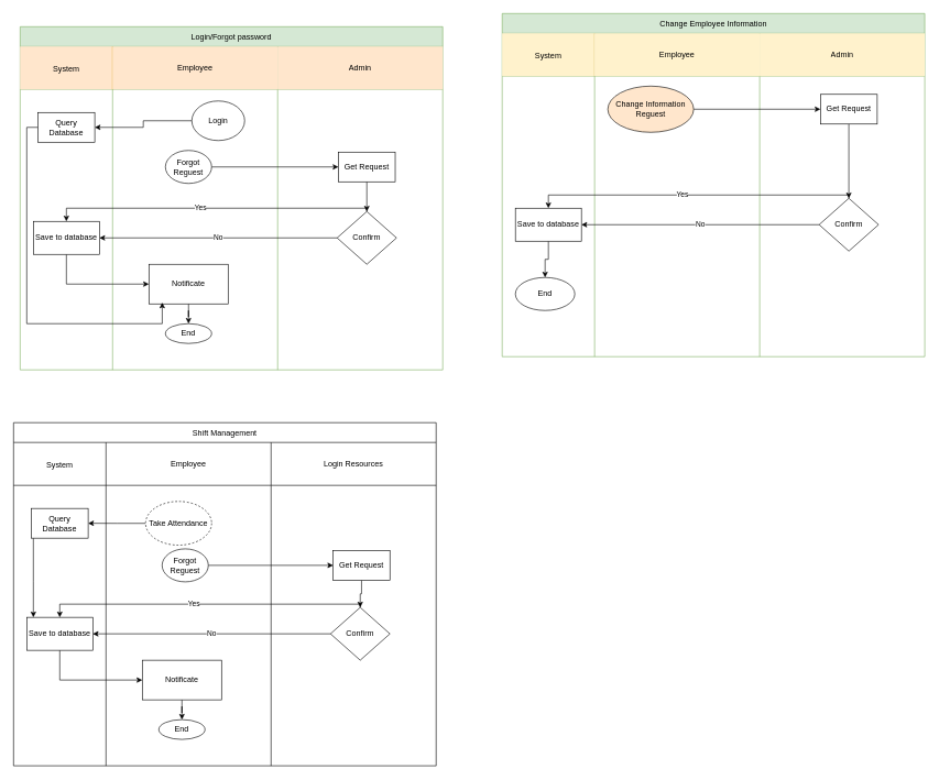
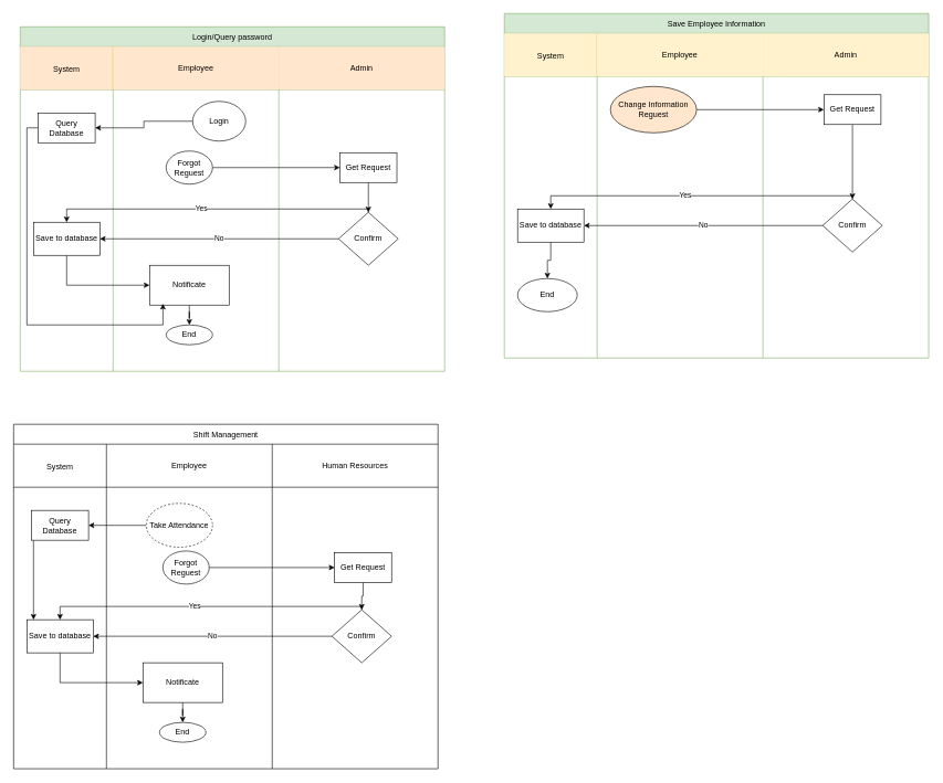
  <mxCell id="0" />
  <mxCell id="1" parent="0" />
- <mxCell id="2" value="Login/Forgot password" style="shape=table;startSize=30;container=1;collapsible=0;childLayout=tableLayout;fillColor=#d5e8d4;strokeColor=#82b366;" vertex="1" parent="1"><mxGeometry x="30" y="40" width="640" height="520" as="geometry" /></mxCell>
+ <mxCell id="2" value="Login/Query password" style="shape=table;startSize=30;container=1;collapsible=0;childLayout=tableLayout;fillColor=#d5e8d4;strokeColor=#82b366;" vertex="1" parent="1"><mxGeometry x="30" y="40" width="640" height="520" as="geometry" /></mxCell>
  <mxCell id="3" value="" style="shape=tableRow;horizontal=0;startSize=140;swimlaneHead=0;swimlaneBody=0;strokeColor=#d79b00;top=0;left=0;bottom=0;right=0;collapsible=0;dropTarget=0;fillColor=#ffe6cc;points=[[0,0.5],[1,0.5]];portConstraint=eastwest;" vertex="1" parent="2"><mxGeometry y="30" width="640" height="65" as="geometry" /></mxCell>
  <mxCell id="4" value="Employee" style="shape=partialRectangle;html=1;whiteSpace=wrap;connectable=0;strokeColor=#d79b00;overflow=hidden;fillColor=#ffe6cc;top=0;left=0;bottom=0;right=0;pointerEvents=1;" vertex="1" parent="3"><mxGeometry x="140" width="250" height="65" as="geometry"><mxRectangle width="250" height="65" as="alternateBounds" /></mxGeometry></mxCell>
  <mxCell id="5" value="Admin" style="shape=partialRectangle;html=1;whiteSpace=wrap;connectable=0;strokeColor=#d79b00;overflow=hidden;fillColor=#ffe6cc;top=0;left=0;bottom=0;right=0;pointerEvents=1;" vertex="1" parent="3"><mxGeometry x="390" width="250" height="65" as="geometry"><mxRectangle width="250" height="65" as="alternateBounds" /></mxGeometry></mxCell>
  <mxCell id="6" value="" style="shape=tableRow;horizontal=0;startSize=140;swimlaneHead=0;swimlaneBody=0;strokeColor=inherit;top=0;left=0;bottom=0;right=0;collapsible=0;dropTarget=0;fillColor=none;points=[[0,0.5],[1,0.5]];portConstraint=eastwest;" vertex="1" parent="2"><mxGeometry y="95" width="640" height="425" as="geometry" /></mxCell>
  <mxCell id="7" value="" style="shape=partialRectangle;html=1;whiteSpace=wrap;connectable=0;strokeColor=inherit;overflow=hidden;fillColor=none;top=0;left=0;bottom=0;right=0;pointerEvents=1;" vertex="1" parent="6"><mxGeometry x="140" width="250" height="425" as="geometry"><mxRectangle width="250" height="425" as="alternateBounds" /></mxGeometry></mxCell>
  <mxCell id="8" value="" style="shape=partialRectangle;html=1;whiteSpace=wrap;connectable=0;strokeColor=inherit;overflow=hidden;fillColor=none;top=0;left=0;bottom=0;right=0;pointerEvents=1;" vertex="1" parent="6"><mxGeometry x="390" width="250" height="425" as="geometry"><mxRectangle width="250" height="425" as="alternateBounds" /></mxGeometry></mxCell>
  <mxCell id="9" style="edgeStyle=orthogonalEdgeStyle;rounded=0;orthogonalLoop=1;jettySize=auto;html=1;exitX=1;exitY=0.5;exitDx=0;exitDy=0;entryX=0;entryY=0.5;entryDx=0;entryDy=0;" edge="1" parent="1" source="10" target="12"><mxGeometry relative="1" as="geometry"><mxPoint x="320" y="165" as="targetPoint" /></mxGeometry></mxCell>
  <mxCell id="10" value="Forgot Reguest" style="ellipse;whiteSpace=wrap;html=1;" vertex="1" parent="1"><mxGeometry x="250" y="227.5" width="70" height="50" as="geometry" /></mxCell>
  <mxCell id="11" style="edgeStyle=orthogonalEdgeStyle;rounded=0;orthogonalLoop=1;jettySize=auto;html=1;entryX=0.5;entryY=0;entryDx=0;entryDy=0;" edge="1" parent="1" source="12" target="17"><mxGeometry relative="1" as="geometry" /></mxCell>
  <mxCell id="12" value="Get Request" style="rounded=0;whiteSpace=wrap;html=1;" vertex="1" parent="1"><mxGeometry x="512" y="230" width="86" height="45" as="geometry" /></mxCell>
  <mxCell id="13" value="System" style="text;html=1;align=center;verticalAlign=middle;whiteSpace=wrap;rounded=0;" vertex="1" parent="1"><mxGeometry x="70" y="90" width="60" height="30" as="geometry" /></mxCell>
  <mxCell id="14" style="edgeStyle=orthogonalEdgeStyle;rounded=0;orthogonalLoop=1;jettySize=auto;html=1;entryX=0.5;entryY=0;entryDx=0;entryDy=0;" edge="1" parent="1" source="17" target="19"><mxGeometry relative="1" as="geometry"><Array as="points"><mxPoint x="555" y="315" /><mxPoint x="100" y="315" /></Array></mxGeometry></mxCell>
  <mxCell id="15" value="Yes" style="edgeLabel;html=1;align=center;verticalAlign=middle;resizable=0;points=[];" vertex="1" connectable="0" parent="14"><mxGeometry x="0.077" y="-1" relative="1" as="geometry"><mxPoint as="offset" /></mxGeometry></mxCell>
  <mxCell id="16" value="No" style="edgeStyle=orthogonalEdgeStyle;rounded=0;orthogonalLoop=1;jettySize=auto;html=1;entryX=1;entryY=0.5;entryDx=0;entryDy=0;" edge="1" parent="1" source="17" target="19"><mxGeometry relative="1" as="geometry" /></mxCell>
  <mxCell id="17" value="Confirm" style="rhombus;whiteSpace=wrap;html=1;" vertex="1" parent="1"><mxGeometry x="510" y="320" width="90" height="80" as="geometry" /></mxCell>
  <mxCell id="18" style="edgeStyle=orthogonalEdgeStyle;rounded=0;orthogonalLoop=1;jettySize=auto;html=1;" edge="1" parent="1" source="19" target="21"><mxGeometry relative="1" as="geometry"><Array as="points"><mxPoint x="100" y="430" /></Array></mxGeometry></mxCell>
  <mxCell id="19" value="Save to database" style="rounded=0;whiteSpace=wrap;html=1;" vertex="1" parent="1"><mxGeometry x="50" y="335" width="100" height="50" as="geometry" /></mxCell>
  <mxCell id="20" style="edgeStyle=orthogonalEdgeStyle;rounded=0;orthogonalLoop=1;jettySize=auto;html=1;" edge="1" parent="1" source="21" target="22"><mxGeometry relative="1" as="geometry" /></mxCell>
  <mxCell id="21" value="Notificate" style="rounded=0;whiteSpace=wrap;html=1;" vertex="1" parent="1"><mxGeometry x="225" y="400" width="120" height="60" as="geometry" /></mxCell>
  <mxCell id="22" value="End" style="ellipse;whiteSpace=wrap;html=1;" vertex="1" parent="1"><mxGeometry x="250" y="490" width="70" height="30" as="geometry" /></mxCell>
  <mxCell id="23" style="edgeStyle=orthogonalEdgeStyle;rounded=0;orthogonalLoop=1;jettySize=auto;html=1;" edge="1" parent="1" source="24" target="26"><mxGeometry relative="1" as="geometry" /></mxCell>
  <mxCell id="24" value="Login" style="ellipse;whiteSpace=wrap;html=1;" vertex="1" parent="1"><mxGeometry x="290" y="152.5" width="80" height="60" as="geometry" /></mxCell>
  <mxCell id="25" style="edgeStyle=orthogonalEdgeStyle;rounded=0;orthogonalLoop=1;jettySize=auto;html=1;entryX=0.168;entryY=0.967;entryDx=0;entryDy=0;entryPerimeter=0;" edge="1" parent="1" source="26" target="21"><mxGeometry relative="1" as="geometry"><mxPoint x="250" y="470" as="targetPoint" /><Array as="points"><mxPoint x="40" y="193" /><mxPoint x="40" y="490" /><mxPoint x="245" y="490" /></Array></mxGeometry></mxCell>
  <mxCell id="26" value="Query Database" style="rounded=0;whiteSpace=wrap;html=1;" vertex="1" parent="1"><mxGeometry x="57" y="170" width="86" height="45" as="geometry" /></mxCell>
- <mxCell id="27" value="Change Employee Information" style="shape=table;startSize=30;container=1;collapsible=0;childLayout=tableLayout;fillColor=#d5e8d4;strokeColor=#82b366;" vertex="1" parent="1"><mxGeometry x="760" y="20" width="640" height="520" as="geometry" /></mxCell>
+ <mxCell id="27" value="Save Employee Information" style="shape=table;startSize=30;container=1;collapsible=0;childLayout=tableLayout;fillColor=#d5e8d4;strokeColor=#82b366;" vertex="1" parent="1"><mxGeometry x="760" y="20" width="640" height="520" as="geometry" /></mxCell>
  <mxCell id="28" value="" style="shape=tableRow;horizontal=0;startSize=140;swimlaneHead=0;swimlaneBody=0;strokeColor=#d6b656;top=0;left=0;bottom=0;right=0;collapsible=0;dropTarget=0;fillColor=#fff2cc;points=[[0,0.5],[1,0.5]];portConstraint=eastwest;" vertex="1" parent="27"><mxGeometry y="30" width="640" height="65" as="geometry" /></mxCell>
  <mxCell id="29" value="Employee" style="shape=partialRectangle;html=1;whiteSpace=wrap;connectable=0;strokeColor=#d6b656;overflow=hidden;fillColor=#fff2cc;top=0;left=0;bottom=0;right=0;pointerEvents=1;" vertex="1" parent="28"><mxGeometry x="140" width="250" height="65" as="geometry"><mxRectangle width="250" height="65" as="alternateBounds" /></mxGeometry></mxCell>
  <mxCell id="30" value="Admin" style="shape=partialRectangle;html=1;whiteSpace=wrap;connectable=0;strokeColor=#d6b656;overflow=hidden;fillColor=#fff2cc;top=0;left=0;bottom=0;right=0;pointerEvents=1;" vertex="1" parent="28"><mxGeometry x="390" width="250" height="65" as="geometry"><mxRectangle width="250" height="65" as="alternateBounds" /></mxGeometry></mxCell>
  <mxCell id="31" value="" style="shape=tableRow;horizontal=0;startSize=140;swimlaneHead=0;swimlaneBody=0;strokeColor=inherit;top=0;left=0;bottom=0;right=0;collapsible=0;dropTarget=0;fillColor=none;points=[[0,0.5],[1,0.5]];portConstraint=eastwest;" vertex="1" parent="27"><mxGeometry y="95" width="640" height="425" as="geometry" /></mxCell>
  <mxCell id="32" value="" style="shape=partialRectangle;html=1;whiteSpace=wrap;connectable=0;strokeColor=inherit;overflow=hidden;fillColor=none;top=0;left=0;bottom=0;right=0;pointerEvents=1;" vertex="1" parent="31"><mxGeometry x="140" width="250" height="425" as="geometry"><mxRectangle width="250" height="425" as="alternateBounds" /></mxGeometry></mxCell>
  <mxCell id="33" value="" style="shape=partialRectangle;html=1;whiteSpace=wrap;connectable=0;strokeColor=inherit;overflow=hidden;fillColor=none;top=0;left=0;bottom=0;right=0;pointerEvents=1;" vertex="1" parent="31"><mxGeometry x="390" width="250" height="425" as="geometry"><mxRectangle width="250" height="425" as="alternateBounds" /></mxGeometry></mxCell>
  <mxCell id="34" style="edgeStyle=orthogonalEdgeStyle;rounded=0;orthogonalLoop=1;jettySize=auto;html=1;exitX=1;exitY=0.5;exitDx=0;exitDy=0;entryX=0;entryY=0.5;entryDx=0;entryDy=0;" edge="1" parent="1" source="35" target="37"><mxGeometry relative="1" as="geometry"><mxPoint x="1050" y="145" as="targetPoint" /></mxGeometry></mxCell>
  <mxCell id="35" value="Change Information Reguest" style="ellipse;whiteSpace=wrap;html=1;fillColor=#ffe6cc;" vertex="1" parent="1"><mxGeometry x="920" y="130" width="130" height="70" as="geometry" /></mxCell>
  <mxCell id="36" style="edgeStyle=orthogonalEdgeStyle;rounded=0;orthogonalLoop=1;jettySize=auto;html=1;entryX=0.5;entryY=0;entryDx=0;entryDy=0;" edge="1" parent="1" source="37" target="42"><mxGeometry relative="1" as="geometry" /></mxCell>
  <mxCell id="37" value="Get Request" style="rounded=0;whiteSpace=wrap;html=1;" vertex="1" parent="1"><mxGeometry x="1242" y="142.5" width="86" height="45" as="geometry" /></mxCell>
  <mxCell id="38" value="System" style="text;html=1;align=center;verticalAlign=middle;whiteSpace=wrap;rounded=0;" vertex="1" parent="1"><mxGeometry x="800" y="70" width="60" height="30" as="geometry" /></mxCell>
  <mxCell id="39" style="edgeStyle=orthogonalEdgeStyle;rounded=0;orthogonalLoop=1;jettySize=auto;html=1;entryX=0.5;entryY=0;entryDx=0;entryDy=0;" edge="1" parent="1" source="42" target="44"><mxGeometry relative="1" as="geometry"><Array as="points"><mxPoint x="1285" y="295" /><mxPoint x="830" y="295" /></Array></mxGeometry></mxCell>
  <mxCell id="40" value="Yes" style="edgeLabel;html=1;align=center;verticalAlign=middle;resizable=0;points=[];" vertex="1" connectable="0" parent="39"><mxGeometry x="0.077" y="-1" relative="1" as="geometry"><mxPoint as="offset" /></mxGeometry></mxCell>
  <mxCell id="41" value="No" style="edgeStyle=orthogonalEdgeStyle;rounded=0;orthogonalLoop=1;jettySize=auto;html=1;entryX=1;entryY=0.5;entryDx=0;entryDy=0;" edge="1" parent="1" source="42" target="44"><mxGeometry relative="1" as="geometry" /></mxCell>
  <mxCell id="42" value="Confirm" style="rhombus;whiteSpace=wrap;html=1;" vertex="1" parent="1"><mxGeometry x="1240" y="300" width="90" height="80" as="geometry" /></mxCell>
  <mxCell id="43" style="edgeStyle=orthogonalEdgeStyle;rounded=0;orthogonalLoop=1;jettySize=auto;html=1;entryX=0.5;entryY=0;entryDx=0;entryDy=0;" edge="1" parent="1" source="44" target="45"><mxGeometry relative="1" as="geometry" /></mxCell>
  <mxCell id="44" value="Save to database" style="rounded=0;whiteSpace=wrap;html=1;" vertex="1" parent="1"><mxGeometry x="780" y="315" width="100" height="50" as="geometry" /></mxCell>
  <mxCell id="45" value="End" style="ellipse;whiteSpace=wrap;html=1;" vertex="1" parent="1"><mxGeometry x="780" y="420" width="90" height="50" as="geometry" /></mxCell>
  <mxCell id="46" value="Shift Management" style="shape=table;startSize=30;container=1;collapsible=0;childLayout=tableLayout;" vertex="1" parent="1"><mxGeometry x="20" y="640" width="640" height="520" as="geometry" /></mxCell>
  <mxCell id="47" value="" style="shape=tableRow;horizontal=0;startSize=140;swimlaneHead=0;swimlaneBody=0;strokeColor=inherit;top=0;left=0;bottom=0;right=0;collapsible=0;dropTarget=0;fillColor=none;points=[[0,0.5],[1,0.5]];portConstraint=eastwest;" vertex="1" parent="46"><mxGeometry y="30" width="640" height="65" as="geometry" /></mxCell>
  <mxCell id="48" value="Employee" style="shape=partialRectangle;html=1;whiteSpace=wrap;connectable=0;strokeColor=inherit;overflow=hidden;fillColor=none;top=0;left=0;bottom=0;right=0;pointerEvents=1;" vertex="1" parent="47"><mxGeometry x="140" width="250" height="65" as="geometry"><mxRectangle width="250" height="65" as="alternateBounds" /></mxGeometry></mxCell>
- <mxCell id="49" value="Login Resources" style="shape=partialRectangle;html=1;whiteSpace=wrap;connectable=0;strokeColor=inherit;overflow=hidden;fillColor=none;top=0;left=0;bottom=0;right=0;pointerEvents=1;" vertex="1" parent="47"><mxGeometry x="390" width="250" height="65" as="geometry"><mxRectangle width="250" height="65" as="alternateBounds" /></mxGeometry></mxCell>
+ <mxCell id="49" value="Human Resources" style="shape=partialRectangle;html=1;whiteSpace=wrap;connectable=0;strokeColor=inherit;overflow=hidden;fillColor=none;top=0;left=0;bottom=0;right=0;pointerEvents=1;" vertex="1" parent="47"><mxGeometry x="390" width="250" height="65" as="geometry"><mxRectangle width="250" height="65" as="alternateBounds" /></mxGeometry></mxCell>
  <mxCell id="50" value="" style="shape=tableRow;horizontal=0;startSize=140;swimlaneHead=0;swimlaneBody=0;strokeColor=inherit;top=0;left=0;bottom=0;right=0;collapsible=0;dropTarget=0;fillColor=none;points=[[0,0.5],[1,0.5]];portConstraint=eastwest;" vertex="1" parent="46"><mxGeometry y="95" width="640" height="425" as="geometry" /></mxCell>
  <mxCell id="51" value="" style="shape=partialRectangle;html=1;whiteSpace=wrap;connectable=0;strokeColor=inherit;overflow=hidden;fillColor=none;top=0;left=0;bottom=0;right=0;pointerEvents=1;" vertex="1" parent="50"><mxGeometry x="140" width="250" height="425" as="geometry"><mxRectangle width="250" height="425" as="alternateBounds" /></mxGeometry></mxCell>
  <mxCell id="52" value="" style="shape=partialRectangle;html=1;whiteSpace=wrap;connectable=0;strokeColor=inherit;overflow=hidden;fillColor=none;top=0;left=0;bottom=0;right=0;pointerEvents=1;" vertex="1" parent="50"><mxGeometry x="390" width="250" height="425" as="geometry"><mxRectangle width="250" height="425" as="alternateBounds" /></mxGeometry></mxCell>
  <mxCell id="53" style="edgeStyle=orthogonalEdgeStyle;rounded=0;orthogonalLoop=1;jettySize=auto;html=1;exitX=1;exitY=0.5;exitDx=0;exitDy=0;entryX=0;entryY=0.5;entryDx=0;entryDy=0;" edge="1" parent="1" source="54" target="56"><mxGeometry relative="1" as="geometry"><mxPoint x="310" y="765" as="targetPoint" /></mxGeometry></mxCell>
  <mxCell id="54" value="Forgot Reguest" style="ellipse;whiteSpace=wrap;html=1;" vertex="1" parent="1"><mxGeometry x="245" y="831.25" width="70" height="50" as="geometry" /></mxCell>
  <mxCell id="55" style="edgeStyle=orthogonalEdgeStyle;rounded=0;orthogonalLoop=1;jettySize=auto;html=1;entryX=0.5;entryY=0;entryDx=0;entryDy=0;" edge="1" parent="1" source="56" target="61"><mxGeometry relative="1" as="geometry" /></mxCell>
  <mxCell id="56" value="Get Request" style="rounded=0;whiteSpace=wrap;html=1;" vertex="1" parent="1"><mxGeometry x="504" y="833.75" width="86" height="45" as="geometry" /></mxCell>
  <mxCell id="57" value="System" style="text;html=1;align=center;verticalAlign=middle;whiteSpace=wrap;rounded=0;" vertex="1" parent="1"><mxGeometry x="60" y="690" width="60" height="30" as="geometry" /></mxCell>
  <mxCell id="58" style="edgeStyle=orthogonalEdgeStyle;rounded=0;orthogonalLoop=1;jettySize=auto;html=1;entryX=0.5;entryY=0;entryDx=0;entryDy=0;" edge="1" parent="1" source="61" target="63"><mxGeometry relative="1" as="geometry"><Array as="points"><mxPoint x="545" y="915" /><mxPoint x="90" y="915" /></Array></mxGeometry></mxCell>
  <mxCell id="59" value="Yes" style="edgeLabel;html=1;align=center;verticalAlign=middle;resizable=0;points=[];" vertex="1" connectable="0" parent="58"><mxGeometry x="0.077" y="-1" relative="1" as="geometry"><mxPoint as="offset" /></mxGeometry></mxCell>
  <mxCell id="60" value="No" style="edgeStyle=orthogonalEdgeStyle;rounded=0;orthogonalLoop=1;jettySize=auto;html=1;entryX=1;entryY=0.5;entryDx=0;entryDy=0;" edge="1" parent="1" source="61" target="63"><mxGeometry relative="1" as="geometry" /></mxCell>
  <mxCell id="61" value="Confirm" style="rhombus;whiteSpace=wrap;html=1;" vertex="1" parent="1"><mxGeometry x="500" y="920" width="90" height="80" as="geometry" /></mxCell>
  <mxCell id="62" style="edgeStyle=orthogonalEdgeStyle;rounded=0;orthogonalLoop=1;jettySize=auto;html=1;" edge="1" parent="1" source="63" target="65"><mxGeometry relative="1" as="geometry"><Array as="points"><mxPoint x="90" y="1030" /></Array></mxGeometry></mxCell>
  <mxCell id="63" value="Save to database" style="rounded=0;whiteSpace=wrap;html=1;" vertex="1" parent="1"><mxGeometry x="40" y="935" width="100" height="50" as="geometry" /></mxCell>
  <mxCell id="64" style="edgeStyle=orthogonalEdgeStyle;rounded=0;orthogonalLoop=1;jettySize=auto;html=1;" edge="1" parent="1" source="65" target="66"><mxGeometry relative="1" as="geometry" /></mxCell>
  <mxCell id="65" value="Notificate" style="rounded=0;whiteSpace=wrap;html=1;" vertex="1" parent="1"><mxGeometry x="215" y="1000" width="120" height="60" as="geometry" /></mxCell>
  <mxCell id="66" value="End" style="ellipse;whiteSpace=wrap;html=1;" vertex="1" parent="1"><mxGeometry x="240" y="1090" width="70" height="30" as="geometry" /></mxCell>
  <mxCell id="67" style="edgeStyle=orthogonalEdgeStyle;rounded=0;orthogonalLoop=1;jettySize=auto;html=1;" edge="1" parent="1" source="68" target="70"><mxGeometry relative="1" as="geometry" /></mxCell>
  <mxCell id="68" value="Take Attendance" style="ellipse;whiteSpace=wrap;html=1;dashed=1;" vertex="1" parent="1"><mxGeometry x="220" y="759.38" width="100" height="66.25" as="geometry" /></mxCell>
  <mxCell id="69" style="edgeStyle=orthogonalEdgeStyle;rounded=0;orthogonalLoop=1;jettySize=auto;html=1;" edge="1" parent="1" source="70" target="63"><mxGeometry relative="1" as="geometry"><Array as="points"><mxPoint x="50" y="880" /><mxPoint x="50" y="880" /></Array></mxGeometry></mxCell>
  <mxCell id="70" value="Query Database" style="rounded=0;whiteSpace=wrap;html=1;" vertex="1" parent="1"><mxGeometry x="47" y="770" width="86" height="45" as="geometry" /></mxCell>
